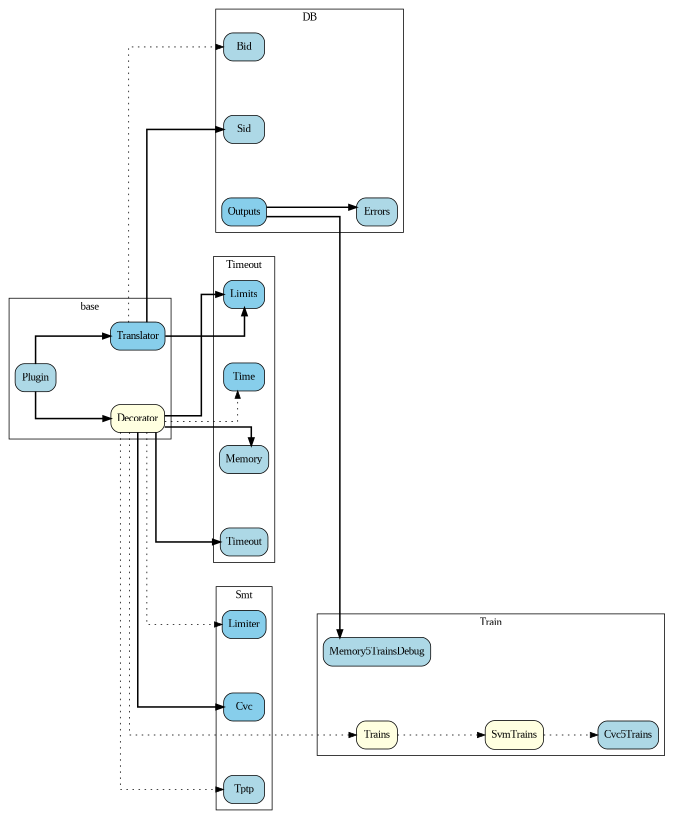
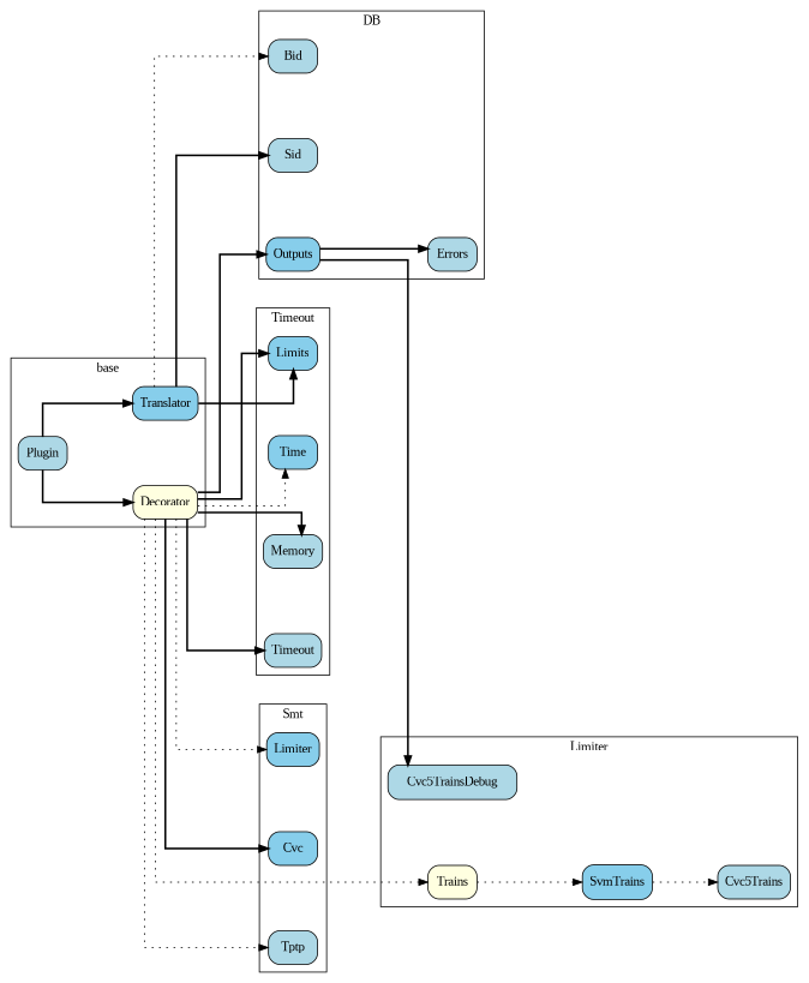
  digraph {
    fontname="Liberation Serif"
    nodesep=1
    rankdir=LR
    ranksep=1
    splines=ortho
    node [fillcolor=lightblue fontname="Liberation Serif" shape=Mrecord style=filled]
    edge [fontname="Liberation Serif" style=bold]
    Translator [fillcolor=skyblue]
    Decorator [fillcolor=lightyellow]
    Plugin
    Bid
    Sid
    Outputs [fillcolor=skyblue]
    Errors
    Time [fillcolor=skyblue]
    Memory
    Limits [fillcolor=skyblue]
    Timeout
    n12 [fillcolor=skyblue label=Cvc]
    Tptp
    Limiter [fillcolor=skyblue]
-   SvmTrains [fillcolor=lightyellow]
+   SvmTrains [fillcolor=skyblue]
    Cvc5Trains
-   Cvc5TrainsDebug [label=Memory5TrainsDebug]
+   Cvc5TrainsDebug
    Trains [fillcolor=lightyellow]
    subgraph cluster_1 {
      label=base
      Translator
      Decorator
      Plugin
    }
    subgraph cluster_2 {
      label=DB
      Bid
      Sid
      Outputs
      Errors
    }
    subgraph cluster_3 {
      label=Timeout
      Time
      Memory
      Limits
      Timeout
    }
    subgraph cluster_4 {
      label=Smt
      n12
      Tptp
      Limiter
    }
    subgraph cluster_5 {
-     label=Train
+     label=Limiter
      SvmTrains
      Cvc5Trains
      Cvc5TrainsDebug
      Trains
    }
    Translator -> Bid [style=dotted]
    Translator -> Sid
    Translator -> Limits
+   Decorator -> Outputs
    Decorator -> Time [style=dotted]
    Decorator -> Memory
    Decorator -> Limits
    Decorator -> Timeout
    Decorator -> n12
    Decorator -> Tptp [style=dotted]
    Decorator -> Limiter [style=dotted]
    Decorator -> Trains [style=dotted]
    Plugin -> Translator
    Plugin -> Decorator
    Outputs -> Errors
    Outputs -> Cvc5TrainsDebug
    SvmTrains -> Cvc5Trains [style=dotted]
    Trains -> SvmTrains [style=dotted]
  }
